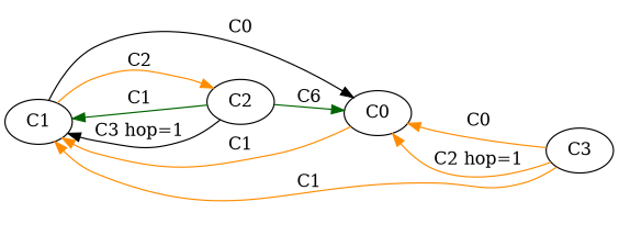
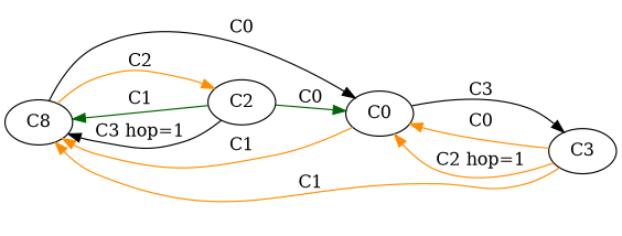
  digraph {
    fontname="DejaVu Serif"
    rankdir=LR
    node [fontname="DejaVu Serif"]
    edge [color=darkorange fontname="DejaVu Serif" headport=p3 tailport=p1]
-   C1
+   C1 [label=C8]
    C0
    C2
    C3
    C1 -> C0 [color=black headport=p1 label=C0]
    C1 -> C2 [label=C2 tailport=p2]
    C0 -> C1 [headport=p1 label=C1]
+   C0 -> C3 [color=black headport=p1 label=C3 tailport=p3]
    C2 -> C1 [color=darkgreen headport=p2 label=C1 tailport=p3]
    C2 -> C1 [color=black headport=p2 label="C3 hop=1" tailport=p3]
-   C2 -> C0 [color=darkgreen headport=p2 label=C6]
+   C2 -> C0 [color=darkgreen headport=p2 label=C0]
    C3 -> C1 [label=C1 tailport=p2]
    C3 -> C0 [label=C0]
    C3 -> C0 [label="C2 hop=1"]
  }
